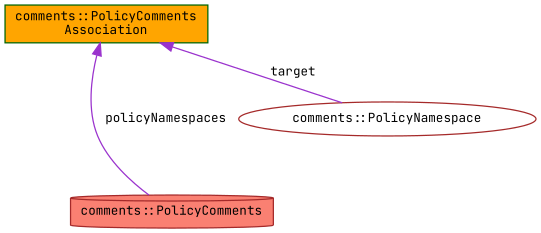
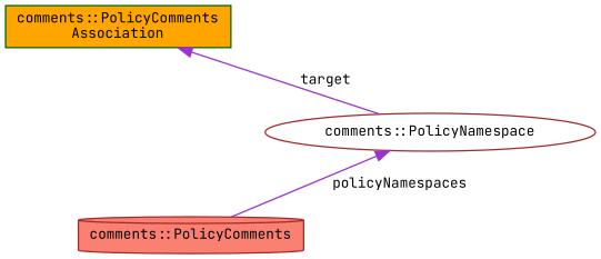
  digraph {
    fontname="JetBrains Mono"
    node [color=brown fontname="JetBrains Mono" fontsize=10 style=filled]
    edge [color=darkorchid3 dir=back fontname="JetBrains Mono" fontsize=10 labelfontname=Helvetica labelfontsize=10 style=solid]
    n1 [fillcolor=salmon fontcolor=black height=0.2 label="comments::PolicyComments" shape=cylinder width=0.4]
    n2 [fillcolor=white height=0.2 label="comments::PolicyNamespace" shape=ellipse width=0.4]
    n3 [color=darkgreen fillcolor=orange height=0.2 label="comments::PolicyComments\lAssociation" shape=box width=0.4]
-   n3 -> n1 [label=" policyNamespaces"]
+   n2 -> n1 [label=" policyNamespaces"]
    n3 -> n2 [label=" target"]
  }
